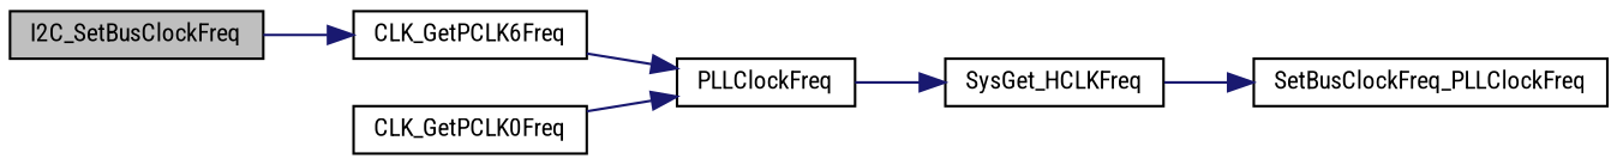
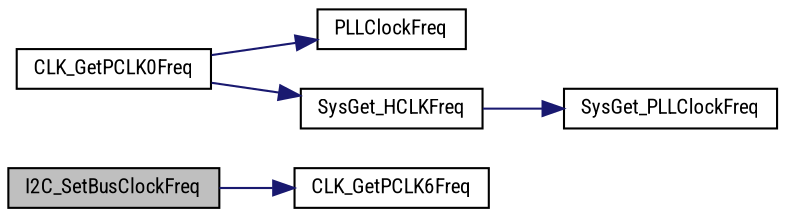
  digraph {
    fontname="Roboto Condensed"
    rankdir=LR
    node [color=black fillcolor=white fontname="Roboto Condensed" fontsize=10 shape=record style=filled]
    edge [color=midnightblue fontname="Roboto Condensed" fontsize=10 labelfontname=Helvetica labelfontsize=10 style=solid]
    n1 [fillcolor=grey75 fontcolor=black height=0.2 label=I2C_SetBusClockFreq width=0.4]
    n2 [height=0.2 label=CLK_GetPCLK6Freq width=0.4]
    n3 [height=0.2 label=CLK_GetPCLK0Freq width=0.4]
    n4 [height=0.2 label=PLLClockFreq width=0.4]
    n5 [height=0.2 label=SysGet_HCLKFreq width=0.4]
-   n6 [height=0.2 label=SetBusClockFreq_PLLClockFreq width=0.4]
+   n6 [height=0.2 label=SysGet_PLLClockFreq width=0.4]
    n1 -> n2
-   n2 -> n4
    n3 -> n4
-   n4 -> n5
+   n3 -> n5
    n5 -> n6
  }
